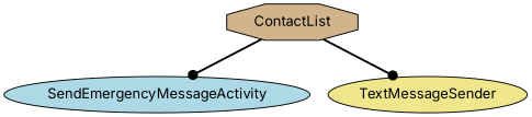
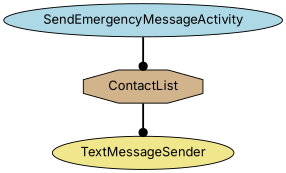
  digraph {
    concentrate=true
    fontname=Inter
    node [fontname=Inter shape=ellipse style=filled]
    edge [arrowhead=dot fontname=Inter style=bold]
    SendEmergencyMessageActivity [fillcolor=lightblue]
    ContactList [fillcolor=tan shape=octagon]
    TextMessageSender [fillcolor=khaki]
-   ContactList -> SendEmergencyMessageActivity
+   SendEmergencyMessageActivity -> ContactList
    ContactList -> TextMessageSender
  }
